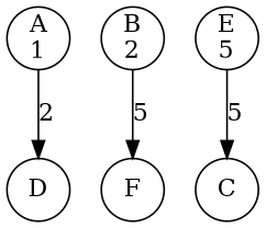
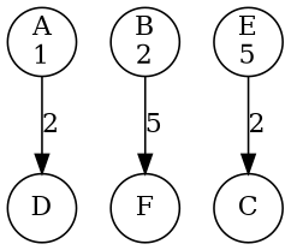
  digraph {
    node [fixedsize=true shape=circle]
    n1 [label="A\n1" width=0.5]
    n2 [label="D\n" width=0.5]
    n3 [label="B\n2" width=0.5]
    n4 [label="F\n" width=0.5]
    n5 [label="C\n" width=0.5]
    n6 [label="E\n5" width=0.5]
    n1 -> n2 [label=2]
    n3 -> n4 [label=5]
-   n6 -> n5 [label=5]
+   n6 -> n5 [label=2]
  }
